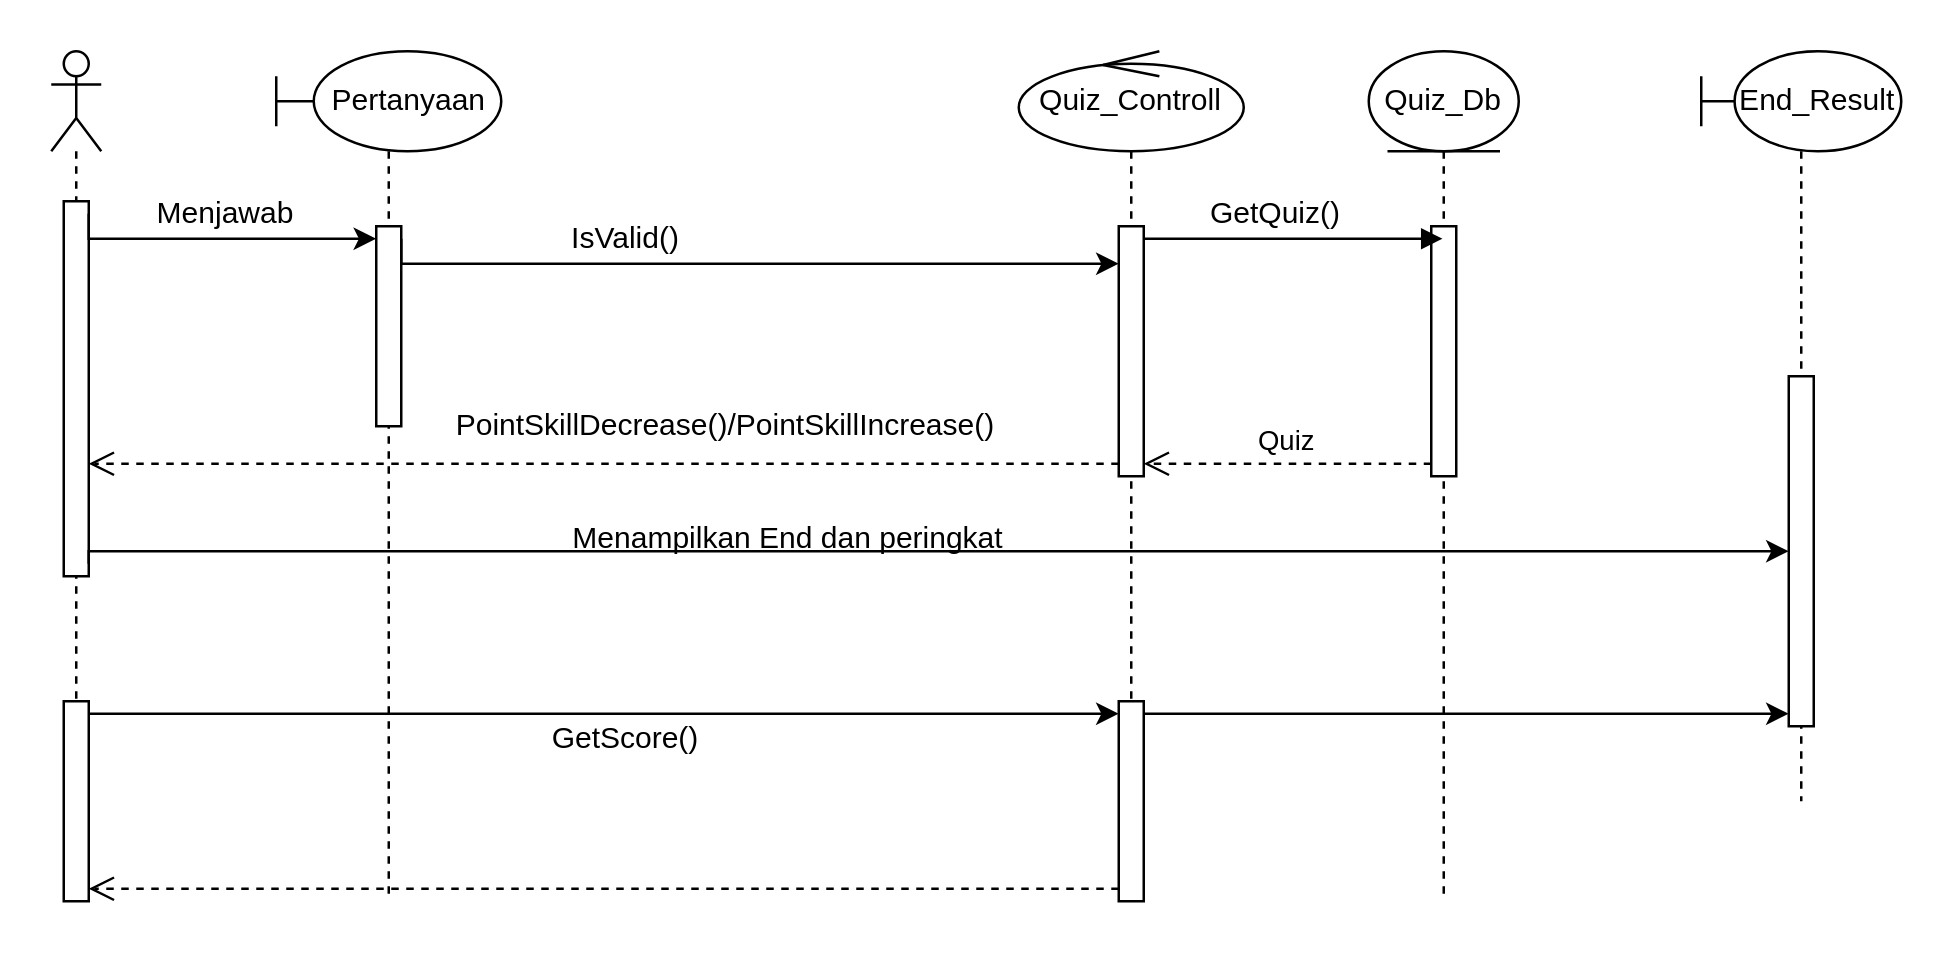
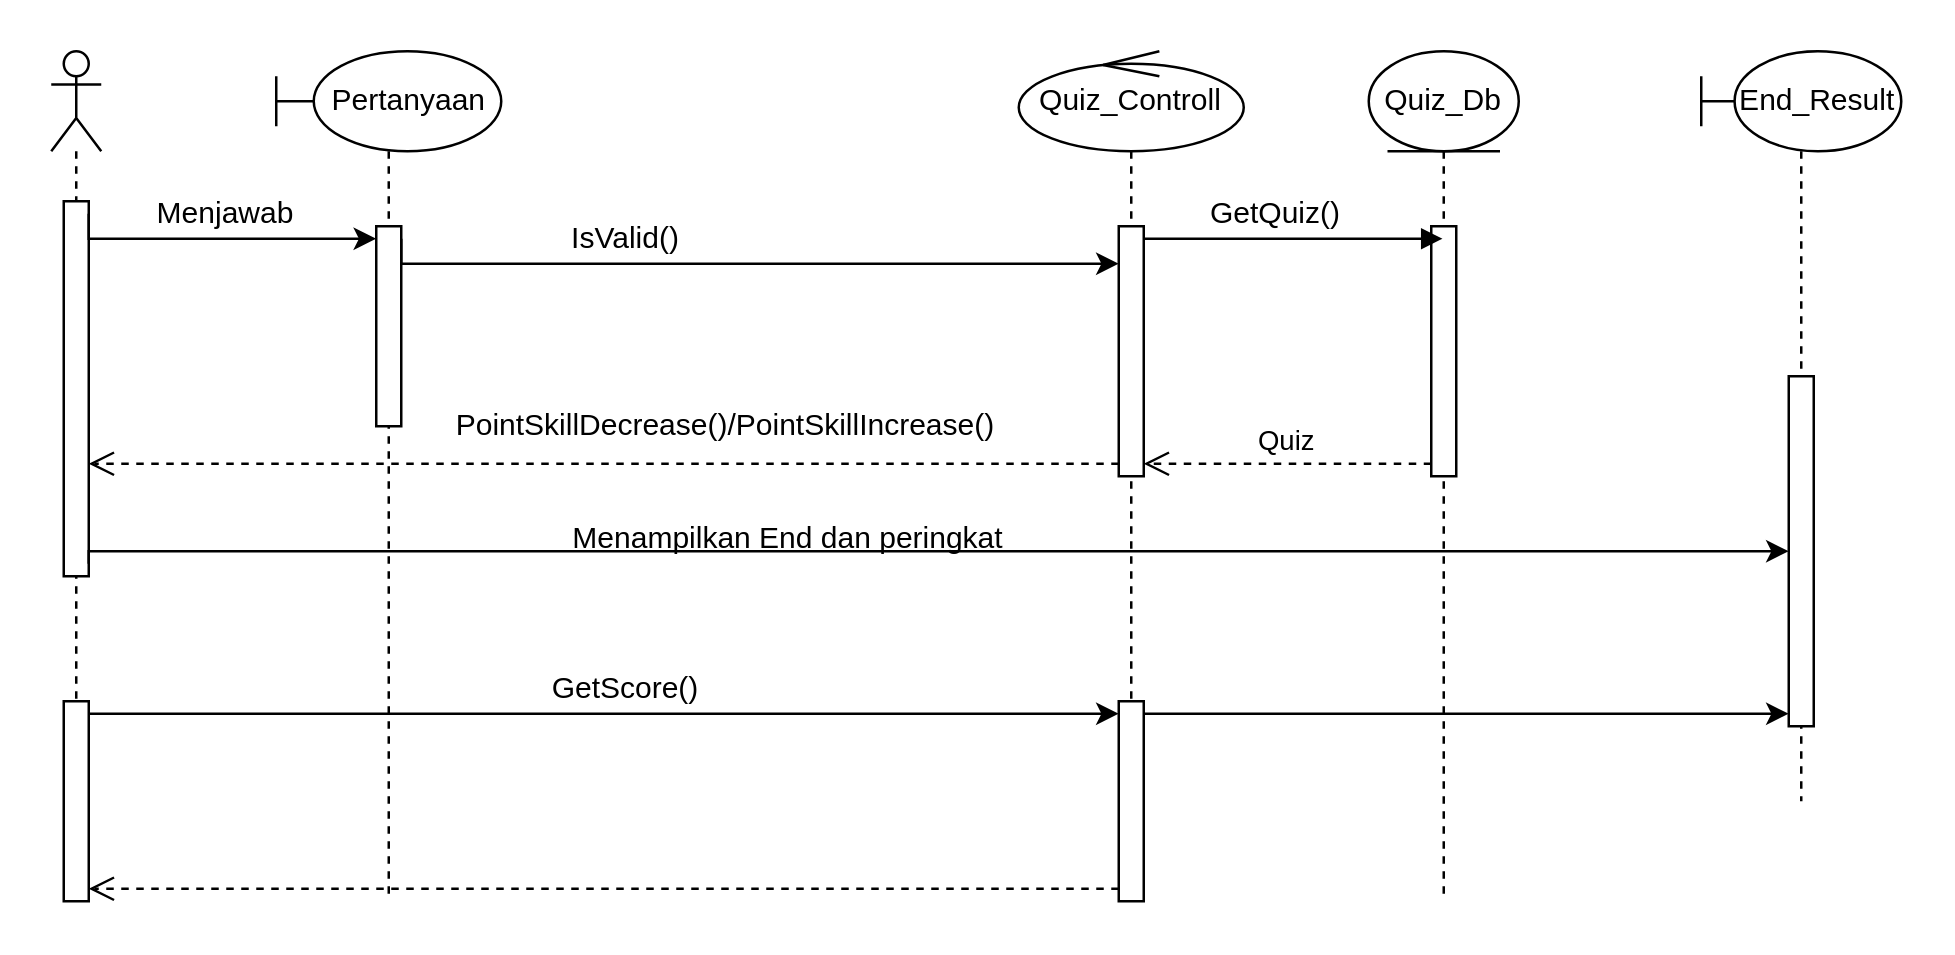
  <mxCell id="0" />
  <mxCell id="1" parent="0" />
  <mxCell id="2" value="" style="shape=umlLifeline;perimeter=lifelinePerimeter;whiteSpace=wrap;html=1;container=1;dropTarget=0;collapsible=0;recursiveResize=0;outlineConnect=0;portConstraint=eastwest;newEdgeStyle={&quot;curved&quot;:0,&quot;rounded&quot;:0};participant=umlActor;" vertex="1" parent="1"><mxGeometry x="20" y="20" width="20" height="300" as="geometry" /></mxCell>
  <mxCell id="3" value="" style="html=1;points=[[0,0,0,0,5],[0,1,0,0,-5],[1,0,0,0,5],[1,1,0,0,-5]];perimeter=orthogonalPerimeter;outlineConnect=0;targetShapes=umlLifeline;portConstraint=eastwest;newEdgeStyle={&quot;curved&quot;:0,&quot;rounded&quot;:0};" vertex="1" parent="2"><mxGeometry x="5" y="60" width="10" height="150" as="geometry" /></mxCell>
  <mxCell id="4" value="&amp;nbsp; &amp;nbsp; &amp;nbsp;Pertanyaan" style="shape=umlLifeline;perimeter=lifelinePerimeter;whiteSpace=wrap;html=1;container=1;dropTarget=0;collapsible=0;recursiveResize=0;outlineConnect=0;portConstraint=eastwest;newEdgeStyle={&quot;curved&quot;:0,&quot;rounded&quot;:0};participant=umlBoundary;" vertex="1" parent="1"><mxGeometry x="110" y="20" width="90" height="340" as="geometry" /></mxCell>
  <mxCell id="5" value="" style="html=1;points=[[0,0,0,0,5],[0,1,0,0,-5],[1,0,0,0,5],[1,1,0,0,-5]];perimeter=orthogonalPerimeter;outlineConnect=0;targetShapes=umlLifeline;portConstraint=eastwest;newEdgeStyle={&quot;curved&quot;:0,&quot;rounded&quot;:0};" vertex="1" parent="4"><mxGeometry x="40" y="70" width="10" height="80" as="geometry" /></mxCell>
  <mxCell id="6" value="Quiz_Controll" style="shape=umlLifeline;perimeter=lifelinePerimeter;whiteSpace=wrap;html=1;container=1;dropTarget=0;collapsible=0;recursiveResize=0;outlineConnect=0;portConstraint=eastwest;newEdgeStyle={&quot;curved&quot;:0,&quot;rounded&quot;:0};participant=umlControl;" vertex="1" parent="1"><mxGeometry x="407" y="20" width="90" height="300" as="geometry" /></mxCell>
  <mxCell id="7" value="" style="html=1;points=[[0,0,0,0,5],[0,1,0,0,-5],[1,0,0,0,5],[1,1,0,0,-5]];perimeter=orthogonalPerimeter;outlineConnect=0;targetShapes=umlLifeline;portConstraint=eastwest;newEdgeStyle={&quot;curved&quot;:0,&quot;rounded&quot;:0};" vertex="1" parent="6"><mxGeometry x="40" y="70" width="10" height="100" as="geometry" /></mxCell>
  <mxCell id="8" value="" style="html=1;points=[[0,0,0,0,5],[0,1,0,0,-5],[1,0,0,0,5],[1,1,0,0,-5]];perimeter=orthogonalPerimeter;outlineConnect=0;targetShapes=umlLifeline;portConstraint=eastwest;newEdgeStyle={&quot;curved&quot;:0,&quot;rounded&quot;:0};" vertex="1" parent="6"><mxGeometry x="-382" y="260" width="10" height="80" as="geometry" /></mxCell>
  <mxCell id="9" value="" style="html=1;points=[[0,0,0,0,5],[0,1,0,0,-5],[1,0,0,0,5],[1,1,0,0,-5]];perimeter=orthogonalPerimeter;outlineConnect=0;targetShapes=umlLifeline;portConstraint=eastwest;newEdgeStyle={&quot;curved&quot;:0,&quot;rounded&quot;:0};" vertex="1" parent="6"><mxGeometry x="40" y="260" width="10" height="80" as="geometry" /></mxCell>
  <mxCell id="10" style="edgeStyle=orthogonalEdgeStyle;rounded=0;orthogonalLoop=1;jettySize=auto;html=1;curved=0;exitX=1;exitY=0;exitDx=0;exitDy=5;exitPerimeter=0;entryX=0;entryY=0;entryDx=0;entryDy=5;entryPerimeter=0;" edge="1" parent="6" source="8" target="9"><mxGeometry relative="1" as="geometry" /></mxCell>
  <mxCell id="11" value="" style="html=1;verticalAlign=bottom;endArrow=open;dashed=1;endSize=8;curved=0;rounded=0;exitX=0;exitY=1;exitDx=0;exitDy=-5;exitPerimeter=0;entryX=1;entryY=1;entryDx=0;entryDy=-5;entryPerimeter=0;" edge="1" parent="6" source="9" target="8"><mxGeometry relative="1" as="geometry"><mxPoint x="-347" y="335" as="targetPoint" /><mxPoint x="-222" y="300" as="sourcePoint" /></mxGeometry></mxCell>
  <mxCell id="12" style="edgeStyle=orthogonalEdgeStyle;rounded=0;orthogonalLoop=1;jettySize=auto;html=1;curved=0;exitX=1;exitY=0;exitDx=0;exitDy=5;exitPerimeter=0;entryX=0;entryY=0;entryDx=0;entryDy=5;entryPerimeter=0;" edge="1" parent="1" source="3" target="5"><mxGeometry relative="1" as="geometry"><Array as="points"><mxPoint x="35" y="95" /></Array></mxGeometry></mxCell>
  <mxCell id="13" style="edgeStyle=orthogonalEdgeStyle;rounded=0;orthogonalLoop=1;jettySize=auto;html=1;curved=0;exitX=1;exitY=0;exitDx=0;exitDy=5;exitPerimeter=0;" edge="1" parent="1" source="5" target="7"><mxGeometry relative="1" as="geometry"><mxPoint x="290" y="105" as="targetPoint" /><Array as="points"><mxPoint x="160" y="105" /></Array></mxGeometry></mxCell>
  <mxCell id="14" value="Quiz_Db" style="shape=umlLifeline;perimeter=lifelinePerimeter;whiteSpace=wrap;html=1;container=1;dropTarget=0;collapsible=0;recursiveResize=0;outlineConnect=0;portConstraint=eastwest;newEdgeStyle={&quot;curved&quot;:0,&quot;rounded&quot;:0};participant=umlEntity;" vertex="1" parent="1"><mxGeometry x="547" y="20" width="60" height="340" as="geometry" /></mxCell>
  <mxCell id="15" value="" style="html=1;points=[[0,0,0,0,5],[0,1,0,0,-5],[1,0,0,0,5],[1,1,0,0,-5]];perimeter=orthogonalPerimeter;outlineConnect=0;targetShapes=umlLifeline;portConstraint=eastwest;newEdgeStyle={&quot;curved&quot;:0,&quot;rounded&quot;:0};" vertex="1" parent="14"><mxGeometry x="25" y="70" width="10" height="100" as="geometry" /></mxCell>
  <mxCell id="16" value="" style="html=1;verticalAlign=bottom;endArrow=block;curved=0;rounded=0;exitX=1;exitY=0;exitDx=0;exitDy=5;exitPerimeter=0;" edge="1" target="14" parent="1" source="7"><mxGeometry relative="1" as="geometry"><mxPoint x="527" y="95" as="sourcePoint" /></mxGeometry></mxCell>
  <mxCell id="17" value="Quiz" style="html=1;verticalAlign=bottom;endArrow=open;dashed=1;endSize=8;curved=0;rounded=0;entryX=1;entryY=1;entryDx=0;entryDy=-5;entryPerimeter=0;exitX=0;exitY=1;exitDx=0;exitDy=-5;exitPerimeter=0;" edge="1" source="15" parent="1" target="7"><mxGeometry relative="1" as="geometry"><mxPoint x="527" y="165" as="targetPoint" /><mxPoint x="567" y="165" as="sourcePoint" /></mxGeometry></mxCell>
  <mxCell id="18" value="&amp;nbsp; &amp;nbsp; End_Result" style="shape=umlLifeline;perimeter=lifelinePerimeter;whiteSpace=wrap;html=1;container=1;dropTarget=0;collapsible=0;recursiveResize=0;outlineConnect=0;portConstraint=eastwest;newEdgeStyle={&quot;curved&quot;:0,&quot;rounded&quot;:0};participant=umlBoundary;" vertex="1" parent="1"><mxGeometry x="680" y="20" width="80" height="300" as="geometry" /></mxCell>
  <mxCell id="19" value="" style="html=1;points=[[0,0,0,0,5],[0,1,0,0,-5],[1,0,0,0,5],[1,1,0,0,-5]];perimeter=orthogonalPerimeter;outlineConnect=0;targetShapes=umlLifeline;portConstraint=eastwest;newEdgeStyle={&quot;curved&quot;:0,&quot;rounded&quot;:0};" vertex="1" parent="18"><mxGeometry x="35" y="130" width="10" height="140" as="geometry" /></mxCell>
  <mxCell id="20" style="edgeStyle=orthogonalEdgeStyle;rounded=0;orthogonalLoop=1;jettySize=auto;html=1;curved=0;exitX=1;exitY=1;exitDx=0;exitDy=-5;exitPerimeter=0;" edge="1" parent="1" source="3" target="19"><mxGeometry relative="1" as="geometry"><Array as="points"><mxPoint x="35" y="220" /></Array></mxGeometry></mxCell>
  <mxCell id="21" style="edgeStyle=orthogonalEdgeStyle;rounded=0;orthogonalLoop=1;jettySize=auto;html=1;curved=0;exitX=1;exitY=0;exitDx=0;exitDy=5;exitPerimeter=0;entryX=0;entryY=1;entryDx=0;entryDy=-5;entryPerimeter=0;" edge="1" parent="1" source="9" target="19"><mxGeometry relative="1" as="geometry"><Array as="points"><mxPoint x="715" y="285" /></Array></mxGeometry></mxCell>
  <mxCell id="22" value="Menjawab" style="text;html=1;strokeColor=none;fillColor=none;align=center;verticalAlign=middle;whiteSpace=wrap;rounded=0;" vertex="1" parent="1"><mxGeometry x="60" y="70" width="60" height="30" as="geometry" /></mxCell>
  <mxCell id="23" value="IsValid()" style="text;html=1;strokeColor=none;fillColor=none;align=center;verticalAlign=middle;whiteSpace=wrap;rounded=0;" vertex="1" parent="1"><mxGeometry x="220" y="80" width="60" height="30" as="geometry" /></mxCell>
  <mxCell id="24" value="" style="html=1;verticalAlign=bottom;endArrow=open;dashed=1;endSize=8;curved=0;rounded=0;exitX=0;exitY=1;exitDx=0;exitDy=-5;exitPerimeter=0;" edge="1" parent="1" source="7" target="3"><mxGeometry relative="1" as="geometry"><mxPoint x="162.5" y="190" as="targetPoint" /><mxPoint x="277.5" y="190" as="sourcePoint" /></mxGeometry></mxCell>
- <mxCell id="25" value="GetScore()" style="text;html=1;strokeColor=none;fillColor=none;align=center;verticalAlign=middle;whiteSpace=wrap;rounded=0;" vertex="1" parent="1"><mxGeometry x="220" y="280" width="60" height="30" as="geometry" /></mxCell>
+ <mxCell id="25" value="GetScore()" style="text;html=1;strokeColor=none;fillColor=none;align=center;verticalAlign=middle;whiteSpace=wrap;rounded=0;" vertex="1" parent="1"><mxGeometry x="220" y="260" width="60" height="30" as="geometry" /></mxCell>
  <mxCell id="26" value="GetQuiz()" style="text;html=1;strokeColor=none;fillColor=none;align=center;verticalAlign=middle;whiteSpace=wrap;rounded=0;" vertex="1" parent="1"><mxGeometry x="480" y="70" width="60" height="30" as="geometry" /></mxCell>
  <mxCell id="27" value="PointSkillDecrease()/PointSkillIncrease()" style="text;html=1;strokeColor=none;fillColor=none;align=center;verticalAlign=middle;whiteSpace=wrap;rounded=0;" vertex="1" parent="1"><mxGeometry x="180" y="155" width="220" height="30" as="geometry" /></mxCell>
  <mxCell id="28" value="Menampilkan End dan peringkat" style="text;html=1;strokeColor=none;fillColor=none;align=center;verticalAlign=middle;whiteSpace=wrap;rounded=0;" vertex="1" parent="1"><mxGeometry x="220" y="200" width="190" height="30" as="geometry" /></mxCell>
